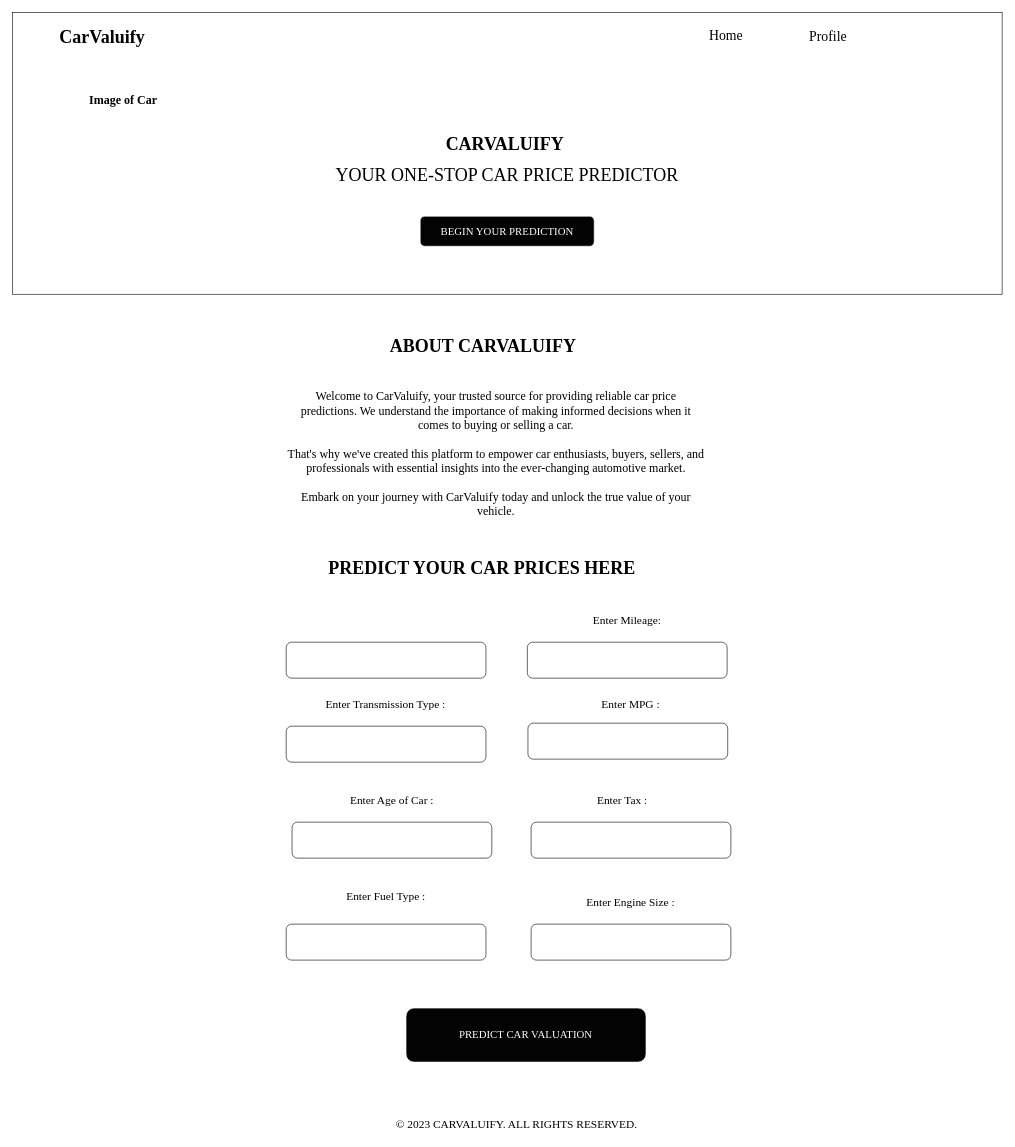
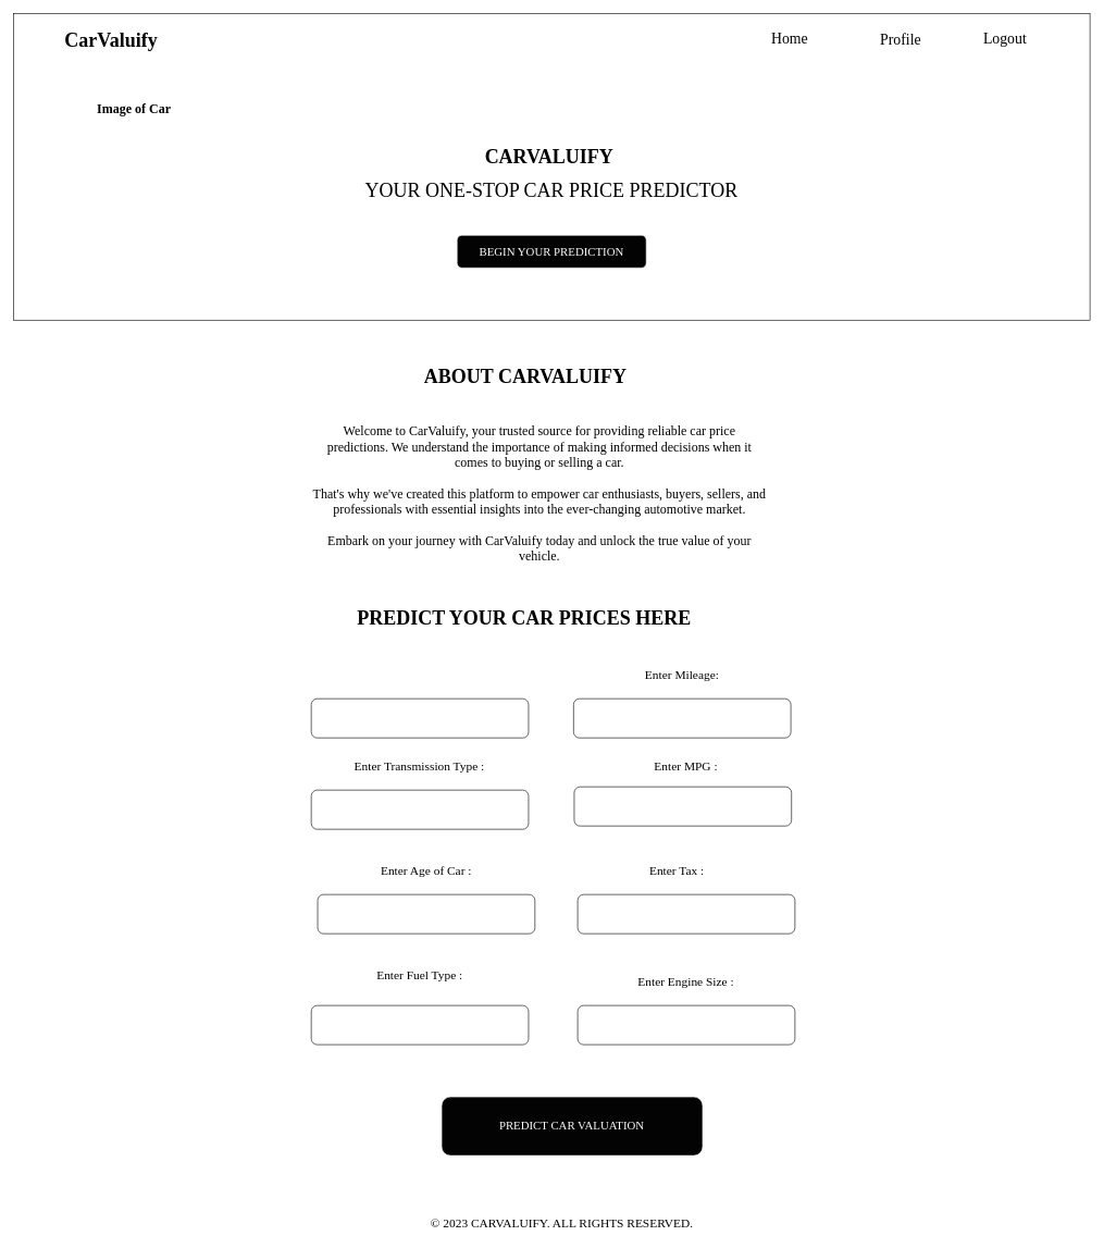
  <mxCell id="0" />
  <mxCell id="1" parent="0" />
  <mxCell id="2" value="" style="rounded=0;whiteSpace=wrap;html=1;strokeColor=#000000;fillColor=#FFFFFF;" parent="1" vertex="1"><mxGeometry width="1650" height="470" as="geometry" x="20" y="20" /></mxCell>
  <mxCell id="3" value="&lt;font color=&quot;#030303&quot;&gt;CarValuify&lt;/font&gt;" style="text;html=1;strokeColor=none;fillColor=none;align=center;verticalAlign=middle;whiteSpace=wrap;rounded=0;fontFamily=Poppins;fontSource=https%3A%2F%2Ffonts.googleapis.com%2Fcss%3Ffamily%3DPoppins;fontSize=30;fontStyle=1;fontColor=#FFFFFF;" parent="1" vertex="1"><mxGeometry x="90" y="42.5" width="160" height="35" as="geometry" /></mxCell>
  <mxCell id="4" value="Home" style="text;html=1;strokeColor=none;fillColor=none;align=center;verticalAlign=middle;whiteSpace=wrap;rounded=0;fontFamily=Poppins;fontSource=https%3A%2F%2Ffonts.googleapis.com%2Fcss%3Ffamily%3DPoppins;fontSize=23;fontStyle=0;fontColor=#030303;" parent="1" vertex="1"><mxGeometry x="1130" y="40" width="160" height="35" as="geometry" /></mxCell>
  <mxCell id="5" value="Profile" style="text;html=1;strokeColor=none;fillColor=none;align=center;verticalAlign=middle;whiteSpace=wrap;rounded=0;fontFamily=Poppins;fontSource=https%3A%2F%2Ffonts.googleapis.com%2Fcss%3Ffamily%3DPoppins;fontSize=23;fontStyle=0;fontColor=#030303;" parent="1" vertex="1"><mxGeometry x="1300" y="42.5" width="160" height="35" as="geometry" /></mxCell>
  <mxCell id="6" style="edgeStyle=orthogonalEdgeStyle;rounded=0;orthogonalLoop=1;jettySize=auto;html=1;exitX=0.5;exitY=1;exitDx=0;exitDy=0;" parent="1" edge="1"><mxGeometry relative="1" as="geometry"><mxPoint x="831.86" y="1780" as="sourcePoint" /><mxPoint x="831.86" y="1780" as="targetPoint" /></mxGeometry></mxCell>
  <mxCell id="7" value="" style="rounded=1;whiteSpace=wrap;html=1;labelBackgroundColor=#FF334E;fillColor=#030303;strokeColor=#FFFFFF;" parent="1" vertex="1"><mxGeometry x="700" y="360" width="290" height="50" as="geometry" /></mxCell>
  <mxCell id="8" value="&lt;h4 style=&quot;border-color: var(--border-color);&quot;&gt;&lt;font style=&quot;border-color: var(--border-color); font-size: 30px;&quot; data-font-src=&quot;https://fonts.googleapis.com/css?family=Poppins&quot; face=&quot;Poppins&quot;&gt;CARVALUIFY&amp;nbsp;&lt;/font&gt;&lt;/h4&gt;&lt;h4 style=&quot;border-color: var(--border-color);&quot;&gt;&lt;span style=&quot;font-size: 30px; font-family: Poppins; background-color: initial; font-weight: normal;&quot;&gt;YOUR ONE-STOP CAR PRICE PREDICTOR&lt;/span&gt;&lt;br&gt;&lt;/h4&gt;" style="text;html=1;strokeColor=none;fillColor=none;align=center;verticalAlign=middle;whiteSpace=wrap;rounded=0;" parent="1" vertex="1"><mxGeometry x="435" y="250" width="820" height="30" as="geometry" /></mxCell>
  <mxCell id="9" value="BEGIN YOUR PREDICTION" style="text;html=1;strokeColor=none;fillColor=none;align=center;verticalAlign=middle;whiteSpace=wrap;rounded=0;fontFamily=Poppins;fontSource=https%3A%2F%2Ffonts.googleapis.com%2Fcss%3Ffamily%3DPoppins;fontSize=18;fontColor=#FFFFFF;fontStyle=0" parent="1" vertex="1"><mxGeometry x="730" y="370" width="230" height="30" as="geometry" /></mxCell>
  <mxCell id="10" value="&lt;h4 style=&quot;border-color: var(--border-color);&quot;&gt;&lt;font style=&quot;border-color: var(--border-color); font-size: 30px;&quot; data-font-src=&quot;https://fonts.googleapis.com/css?family=Poppins&quot; face=&quot;Poppins&quot;&gt;ABOUT CARVALUIFY&lt;/font&gt;&lt;/h4&gt;" style="text;html=1;strokeColor=none;fillColor=none;align=center;verticalAlign=middle;whiteSpace=wrap;rounded=0;" parent="1" vertex="1"><mxGeometry x="395.22" y="560" width="820" height="30" as="geometry" /></mxCell>
  <mxCell id="11" value="&lt;font style=&quot;font-size: 20px;&quot; data-font-src=&quot;https://fonts.googleapis.com/css?family=Poppins&quot; face=&quot;Poppins&quot;&gt;Welcome to CarValuify, your trusted source for providing reliable car price predictions. We understand the importance of making informed decisions when it comes to buying or selling a car.&lt;br style=&quot;box-sizing: border-box;&quot;&gt;&lt;br style=&quot;box-sizing: border-box;&quot;&gt;&lt;span style=&quot;&quot;&gt;That's why we've created this platform to empower car enthusiasts, buyers, sellers, and professionals with essential insights into the ever-changing automotive market.&lt;/span&gt;&lt;br style=&quot;box-sizing: border-box;&quot;&gt;&lt;br style=&quot;box-sizing: border-box;&quot;&gt;&lt;span style=&quot;&quot;&gt;Embark on your journey with CarValuify today and unlock the true value of your vehicle.&lt;/span&gt;&lt;/font&gt;" style="text;html=1;strokeColor=none;fillColor=none;align=center;verticalAlign=middle;whiteSpace=wrap;rounded=0;fontFamily=Poppins;fontSource=https%3A%2F%2Ffonts.googleapis.com%2Fcss%3Ffamily%3DPoppins;fontSize=20;" parent="1" vertex="1"><mxGeometry x="476.58" y="740" width="699.35" height="30" as="geometry" /></mxCell>
  <mxCell id="12" value="&lt;font style=&quot;font-size: 20px;&quot;&gt;&lt;span style=&quot;font-size: 20px;&quot;&gt;Image of Car&lt;/span&gt;&lt;/font&gt;" style="text;html=1;strokeColor=none;fillColor=none;align=center;verticalAlign=middle;whiteSpace=wrap;rounded=0;fontSize=20;fontFamily=Poppins;fontSource=https%3A%2F%2Ffonts.googleapis.com%2Fcss%3Ffamily%3DPoppins;fontStyle=1" parent="1" vertex="1"><mxGeometry x="110" y="150" width="190" height="30" as="geometry" /></mxCell>
  <mxCell id="13" value="" style="rounded=1;whiteSpace=wrap;html=1;" parent="1" vertex="1"><mxGeometry x="476.58" y="1070" width="333" height="60" as="geometry" /></mxCell>
  <mxCell id="14" value="&lt;h4 style=&quot;border-color: var(--border-color);&quot;&gt;&lt;font face=&quot;Poppins&quot;&gt;&lt;span style=&quot;font-size: 30px;&quot;&gt;PREDICT YOUR CAR PRICES HERE&lt;/span&gt;&lt;/font&gt;&lt;/h4&gt;" style="text;html=1;strokeColor=none;fillColor=none;align=center;verticalAlign=middle;whiteSpace=wrap;rounded=0;" parent="1" vertex="1"><mxGeometry x="392.58" y="930" width="820" height="30" as="geometry" /></mxCell>
+ <mxCell id="15" value="Logout" style="text;html=1;strokeColor=none;fillColor=none;align=center;verticalAlign=middle;whiteSpace=wrap;rounded=0;fontFamily=Poppins;fontSource=https%3A%2F%2Ffonts.googleapis.com%2Fcss%3Ffamily%3DPoppins;fontSize=23;fontStyle=0;fontColor=#030303;" parent="1" vertex="1"><mxGeometry x="1460" y="40" width="160" height="35" as="geometry" /></mxCell>
  <mxCell id="16" style="edgeStyle=orthogonalEdgeStyle;rounded=0;orthogonalLoop=1;jettySize=auto;html=1;exitX=0.5;exitY=1;exitDx=0;exitDy=0;" parent="1" source="5" target="5" edge="1"><mxGeometry relative="1" as="geometry" /></mxCell>
  <mxCell id="17" value="" style="rounded=1;whiteSpace=wrap;html=1;" parent="1" vertex="1"><mxGeometry x="878.58" y="1070" width="333" height="60" as="geometry" /></mxCell>
  <mxCell id="18" value="Enter Mileage:" style="text;html=1;strokeColor=none;fillColor=none;align=center;verticalAlign=middle;whiteSpace=wrap;rounded=0;fontFamily=Poppins;fontSource=https%3A%2F%2Ffonts.googleapis.com%2Fcss%3Ffamily%3DPoppins;fontSize=19;fontStyle=0" parent="1" vertex="1"><mxGeometry x="930.08" y="1020" width="230" height="30" as="geometry" /></mxCell>
  <mxCell id="19" value="" style="rounded=1;whiteSpace=wrap;html=1;" parent="1" vertex="1"><mxGeometry x="884.86" y="1370" width="333" height="60" as="geometry" /></mxCell>
  <mxCell id="20" value="Enter Tax :" style="text;html=1;strokeColor=none;fillColor=none;align=center;verticalAlign=middle;whiteSpace=wrap;rounded=0;fontFamily=Poppins;fontSource=https%3A%2F%2Ffonts.googleapis.com%2Fcss%3Ffamily%3DPoppins;fontSize=19;fontStyle=0" parent="1" vertex="1"><mxGeometry x="922.14" y="1320" width="230" height="30" as="geometry" /></mxCell>
  <mxCell id="21" value="" style="rounded=1;whiteSpace=wrap;html=1;" parent="1" vertex="1"><mxGeometry x="879.58" y="1205" width="333" height="60" as="geometry" /></mxCell>
  <mxCell id="22" value="Enter MPG :" style="text;html=1;strokeColor=none;fillColor=none;align=center;verticalAlign=middle;whiteSpace=wrap;rounded=0;fontFamily=Poppins;fontSource=https%3A%2F%2Ffonts.googleapis.com%2Fcss%3Ffamily%3DPoppins;fontSize=19;fontStyle=0" parent="1" vertex="1"><mxGeometry x="936.36" y="1160" width="230" height="30" as="geometry" /></mxCell>
  <mxCell id="23" value="" style="rounded=1;whiteSpace=wrap;html=1;" parent="1" vertex="1"><mxGeometry x="884.86" y="1540" width="333" height="60" as="geometry" /></mxCell>
  <mxCell id="24" value="Enter Engine Size :" style="text;html=1;strokeColor=none;fillColor=none;align=center;verticalAlign=middle;whiteSpace=wrap;rounded=0;fontFamily=Poppins;fontSource=https%3A%2F%2Ffonts.googleapis.com%2Fcss%3Ffamily%3DPoppins;fontSize=19;fontStyle=0" parent="1" vertex="1"><mxGeometry x="936.36" y="1490" width="230" height="30" as="geometry" /></mxCell>
  <mxCell id="25" value="" style="rounded=1;whiteSpace=wrap;html=1;" parent="1" vertex="1"><mxGeometry x="476.58" y="1210" width="333" height="60" as="geometry" /></mxCell>
  <mxCell id="26" value="Enter Transmission Type :" style="text;html=1;strokeColor=none;fillColor=none;align=center;verticalAlign=middle;whiteSpace=wrap;rounded=0;fontFamily=Poppins;fontSource=https%3A%2F%2Ffonts.googleapis.com%2Fcss%3Ffamily%3DPoppins;fontSize=19;fontStyle=0" parent="1" vertex="1"><mxGeometry x="513.46" y="1160" width="259.25" height="30" as="geometry" /></mxCell>
  <mxCell id="27" value="" style="rounded=1;whiteSpace=wrap;html=1;" parent="1" vertex="1"><mxGeometry x="476.59" y="1540" width="333" height="60" as="geometry" /></mxCell>
  <mxCell id="28" value="Enter Fuel Type :" style="text;html=1;strokeColor=none;fillColor=none;align=center;verticalAlign=middle;whiteSpace=wrap;rounded=0;fontFamily=Poppins;fontSource=https%3A%2F%2Ffonts.googleapis.com%2Fcss%3Ffamily%3DPoppins;fontSize=19;fontStyle=0" parent="1" vertex="1"><mxGeometry x="528.08" y="1480" width="230" height="30" as="geometry" /></mxCell>
  <mxCell id="29" style="edgeStyle=orthogonalEdgeStyle;rounded=0;orthogonalLoop=1;jettySize=auto;html=1;exitX=0.5;exitY=1;exitDx=0;exitDy=0;" parent="1" edge="1"><mxGeometry relative="1" as="geometry"><mxPoint x="892.86" y="1820" as="sourcePoint" /><mxPoint x="892.86" y="1820" as="targetPoint" /></mxGeometry></mxCell>
  <mxCell id="30" value="" style="rounded=1;whiteSpace=wrap;html=1;labelBackgroundColor=#FF334E;fillColor=#030303;strokeColor=#FFFFFF;" parent="1" vertex="1"><mxGeometry x="676.36" y="1680" width="400" height="90" as="geometry" /></mxCell>
  <mxCell id="31" value="PREDICT CAR VALUATION" style="text;html=1;strokeColor=none;fillColor=none;align=center;verticalAlign=middle;whiteSpace=wrap;rounded=0;fontFamily=Poppins;fontSource=https%3A%2F%2Ffonts.googleapis.com%2Fcss%3Ffamily%3DPoppins;fontSize=18;fontColor=#FFFFFF;fontStyle=0" parent="1" vertex="1"><mxGeometry x="706.36" y="1690" width="340" height="70" as="geometry" /></mxCell>
  <mxCell id="32" value="" style="rounded=1;whiteSpace=wrap;html=1;" vertex="1" parent="1"><mxGeometry x="486.36" y="1370" width="333" height="60" as="geometry" /></mxCell>
  <mxCell id="33" value="Enter Age of Car :" style="text;html=1;strokeColor=none;fillColor=none;align=center;verticalAlign=middle;whiteSpace=wrap;rounded=0;fontFamily=Poppins;fontSource=https%3A%2F%2Ffonts.googleapis.com%2Fcss%3Ffamily%3DPoppins;fontSize=19;fontStyle=0" vertex="1" parent="1"><mxGeometry x="537.86" y="1320" width="230" height="30" as="geometry" /></mxCell>
  <mxCell id="34" value="© 2023 CARVALUIFY. ALL RIGHTS RESERVED." style="text;html=1;strokeColor=none;fillColor=none;align=center;verticalAlign=middle;whiteSpace=wrap;rounded=0;fontFamily=Poppins;fontSource=https%3A%2F%2Ffonts.googleapis.com%2Fcss%3Ffamily%3DPoppins;fontSize=19;fontStyle=0" vertex="1" parent="1"><mxGeometry x="636.36" y="1860" width="450" height="30" as="geometry" /></mxCell>
